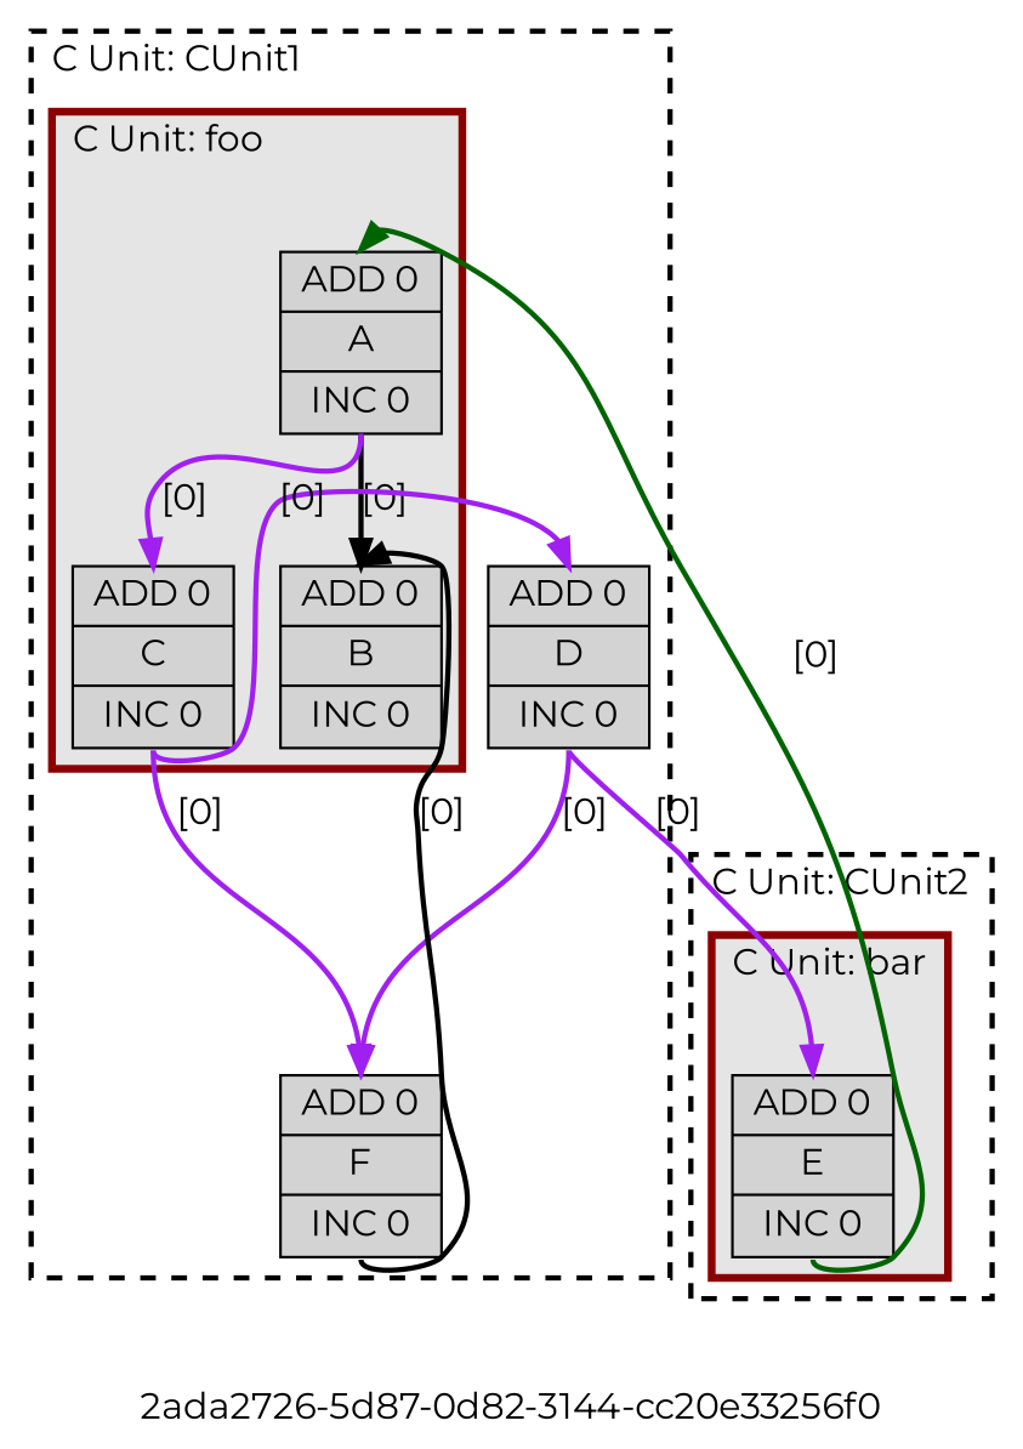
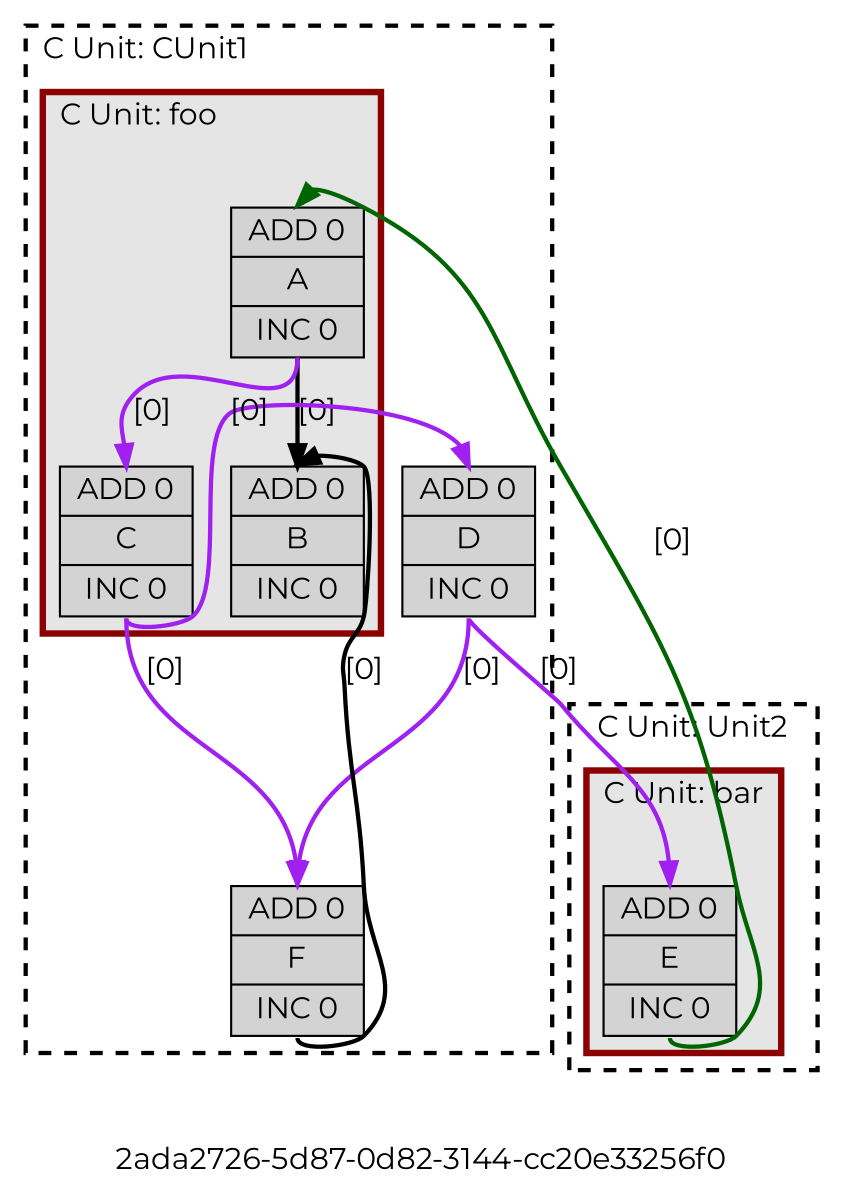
  digraph {
    label="2ada2726-5d87-0d82-3144-cc20e33256f0"
    fontname=Montserrat
    node [fillcolor=lightgrey shape=record style=filled fontname=Montserrat]
    edge [color=purple headport=n style="solid,bold" tailport=s weight=5 fontname=Montserrat]
    n1 [label="{ ADD 0 | A |  INC 0 }"]
    n2 [label="{ ADD 0 | B |  INC 0 }"]
    n3 [label="{ ADD 0 | C |  INC 0 }"]
    n4 [label="{ ADD 0 | D |  INC 0 }"]
    n5 [label="{ ADD 0 | F |  INC 0 }"]
    n6 [label="{ ADD 0 | E |  INC 0 }"]
    subgraph cluster_1 {
      color=black
      fillcolor=grey80
      label="C Unit: CUnit1"
      labeljust=l
      penwidth=2
      style=dashed
      n4
      n5
      subgraph cluster_2 {
        color=darkred
        fillcolor=grey90
        label="C Unit: foo"
        labeljust=l
        penwidth=3
        style=filled
        n1
        n2
        n3
      }
    }
    subgraph cluster_3 {
      color=black
      fillcolor=grey80
-     label="C Unit: CUnit2"
+     label="C Unit: Unit2"
      labeljust=l
      penwidth=2
      style=dashed
      subgraph cluster_4 {
        color=darkred
        fillcolor=grey90
        label="C Unit: bar"
        labeljust=l
        penwidth=3
        style=filled
        n6
      }
    }
    n1 -> n2 [color=black label="[0]"]
    n1 -> n3 [label="[0]"]
    n3 -> n4 [label="[0]"]
    n3 -> n5 [label="[0]"]
    n4 -> n5 [label="[0]"]
    n4 -> n6 [label="[0]"]
    n5 -> n2 [color=black label="[0]"]
    n6 -> n1 [color=darkgreen label="[0]"]
  }
